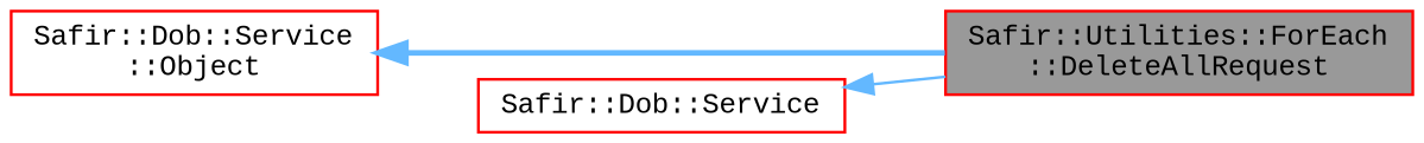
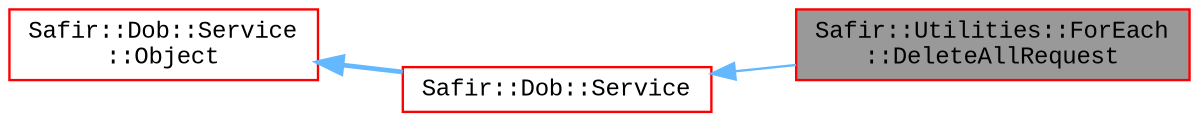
  digraph {
    fontname="Liberation Mono"
    rankdir=LR
    node [color=red fillcolor=white fontname="Liberation Mono" fontsize=10 shape=box style=filled]
    edge [color=steelblue1 dir=back fontname="Liberation Mono" fontsize=10 labelfontname=Helvetica labelfontsize=10]
    n1 [fillcolor=grey60 fontcolor=black height=0.2 label="Safir::Utilities::ForEach\l::DeleteAllRequest" width=0.4]
    n2 [height=0.2 label="Safir::Dob::Service" width=0.4]
    n3 [height=0.2 label="Safir::Dob::Service\l::Object" width=0.4]
    n2 -> n1 [style=solid]
-   n3 -> n1 [style=bold]
+   n3 -> n2 [style=bold]
  }
